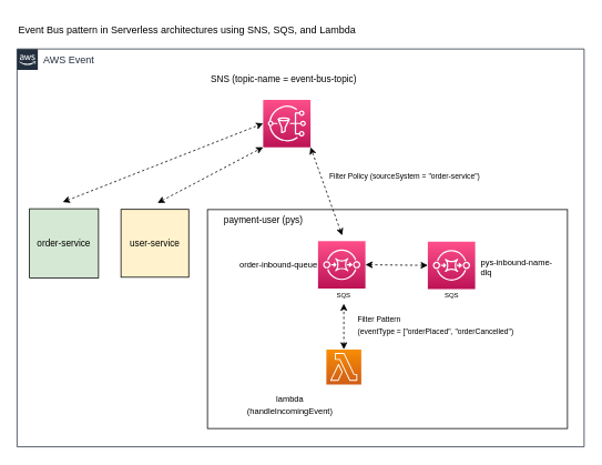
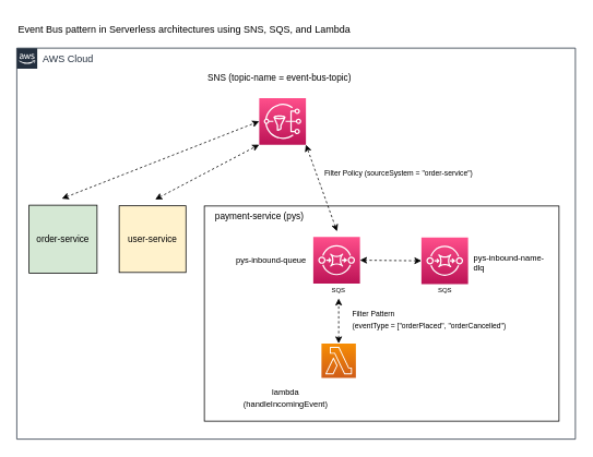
  <mxCell id="0" />
  <mxCell id="1" parent="0" />
- <mxCell id="2" value="AWS Event" style="points=[[0,0],[0.25,0],[0.5,0],[0.75,0],[1,0],[1,0.25],[1,0.5],[1,0.75],[1,1],[0.75,1],[0.5,1],[0.25,1],[0,1],[0,0.75],[0,0.5],[0,0.25]];outlineConnect=0;gradientColor=none;html=1;whiteSpace=wrap;fontSize=12;fontStyle=0;container=1;pointerEvents=0;collapsible=0;recursiveResize=0;shape=mxgraph.aws4.group;grIcon=mxgraph.aws4.group_aws_cloud_alt;strokeColor=#232F3E;fillColor=none;verticalAlign=top;align=left;spacingLeft=30;fontColor=#232F3E;dashed=0;" parent="1" vertex="1"><mxGeometry x="20" y="58" width="682" height="478" as="geometry" /></mxCell>
+ <mxCell id="2" value="AWS Cloud" style="points=[[0,0],[0.25,0],[0.5,0],[0.75,0],[1,0],[1,0.25],[1,0.5],[1,0.75],[1,1],[0.75,1],[0.5,1],[0.25,1],[0,1],[0,0.75],[0,0.5],[0,0.25]];outlineConnect=0;gradientColor=none;html=1;whiteSpace=wrap;fontSize=12;fontStyle=0;container=1;pointerEvents=0;collapsible=0;recursiveResize=0;shape=mxgraph.aws4.group;grIcon=mxgraph.aws4.group_aws_cloud_alt;strokeColor=#232F3E;fillColor=none;verticalAlign=top;align=left;spacingLeft=30;fontColor=#232F3E;dashed=0;" parent="1" vertex="1"><mxGeometry x="20" y="58" width="682" height="478" as="geometry" /></mxCell>
  <mxCell id="3" value="" style="sketch=0;points=[[0,0,0],[0.25,0,0],[0.5,0,0],[0.75,0,0],[1,0,0],[0,1,0],[0.25,1,0],[0.5,1,0],[0.75,1,0],[1,1,0],[0,0.25,0],[0,0.5,0],[0,0.75,0],[1,0.25,0],[1,0.5,0],[1,0.75,0]];outlineConnect=0;fontColor=#232F3E;gradientColor=#FF4F8B;gradientDirection=north;fillColor=#BC1356;strokeColor=#ffffff;dashed=0;verticalLabelPosition=bottom;verticalAlign=top;align=center;html=1;fontSize=12;fontStyle=0;aspect=fixed;shape=mxgraph.aws4.resourceIcon;resIcon=mxgraph.aws4.sns;" parent="2" vertex="1"><mxGeometry x="296" y="61" width="57" height="57" as="geometry" /></mxCell>
  <mxCell id="4" value="&lt;font style=&quot;font-size: 11px;&quot;&gt;SNS (topic-name = event-bus-topic)&lt;/font&gt;" style="text;html=1;strokeColor=none;fillColor=none;align=center;verticalAlign=middle;whiteSpace=wrap;rounded=0;" parent="2" vertex="1"><mxGeometry x="220.5" y="21" width="200" height="30" as="geometry" /></mxCell>
  <mxCell id="5" value="&lt;font style=&quot;font-size: 11px;&quot;&gt;order-service&lt;/font&gt;" style="whiteSpace=wrap;html=1;aspect=fixed;fillColor=#d5e8d4;" parent="2" vertex="1"><mxGeometry x="15" y="192" width="83" height="83" as="geometry" /></mxCell>
  <mxCell id="6" value="&lt;font style=&quot;font-size: 11px;&quot;&gt;user-service&lt;/font&gt;" style="whiteSpace=wrap;html=1;aspect=fixed;fillColor=#fff2cc;" parent="2" vertex="1"><mxGeometry x="125" y="192.75" width="81.5" height="81.5" as="geometry" /></mxCell>
  <mxCell id="7" value="" style="rounded=0;whiteSpace=wrap;html=1;fillColor=none;" parent="2" vertex="1"><mxGeometry x="229" y="193" width="433" height="263" as="geometry" /></mxCell>
  <mxCell id="8" value="" style="sketch=0;points=[[0,0,0],[0.25,0,0],[0.5,0,0],[0.75,0,0],[1,0,0],[0,1,0],[0.25,1,0],[0.5,1,0],[0.75,1,0],[1,1,0],[0,0.25,0],[0,0.5,0],[0,0.75,0],[1,0.25,0],[1,0.5,0],[1,0.75,0]];outlineConnect=0;fontColor=#232F3E;gradientColor=#FF4F8B;gradientDirection=north;fillColor=#BC1356;strokeColor=#ffffff;dashed=0;verticalLabelPosition=bottom;verticalAlign=top;align=center;html=1;fontSize=12;fontStyle=0;aspect=fixed;shape=mxgraph.aws4.resourceIcon;resIcon=mxgraph.aws4.sqs;" parent="2" vertex="1"><mxGeometry x="362" y="230.75" width="57" height="57" as="geometry" /></mxCell>
  <mxCell id="9" value="" style="endArrow=classic;startArrow=classic;html=1;rounded=0;dashed=1;entryX=0.5;entryY=1;entryDx=0;entryDy=0;exitX=0.5;exitY=0;exitDx=0;exitDy=0;exitPerimeter=0;" parent="2" source="21" target="18" edge="1"><mxGeometry width="50" height="50" relative="1" as="geometry"><mxPoint x="334" y="362" as="sourcePoint" /><mxPoint x="379" y="301" as="targetPoint" /></mxGeometry></mxCell>
- <mxCell id="10" value="&lt;font style=&quot;font-size: 11px;&quot;&gt;payment-user (pys)&lt;/font&gt;" style="text;html=1;strokeColor=none;fillColor=none;align=center;verticalAlign=middle;whiteSpace=wrap;rounded=0;" parent="2" vertex="1"><mxGeometry x="235" y="190" width="123" height="30" as="geometry" /></mxCell>
+ <mxCell id="10" value="&lt;font style=&quot;font-size: 11px;&quot;&gt;payment-service (pys)&lt;/font&gt;" style="text;html=1;strokeColor=none;fillColor=none;align=center;verticalAlign=middle;whiteSpace=wrap;rounded=0;" parent="2" vertex="1"><mxGeometry x="235" y="190" width="123" height="30" as="geometry" /></mxCell>
  <mxCell id="11" value="" style="endArrow=classic;startArrow=classic;html=1;rounded=0;entryX=0;entryY=0.5;entryDx=0;entryDy=0;entryPerimeter=0;dashed=1;" parent="2" target="3" edge="1"><mxGeometry width="50" height="50" relative="1" as="geometry"><mxPoint x="55" y="184" as="sourcePoint" /><mxPoint x="90" y="130" as="targetPoint" /></mxGeometry></mxCell>
  <mxCell id="12" value="" style="endArrow=classic;startArrow=classic;html=1;rounded=0;entryX=0;entryY=1;entryDx=0;entryDy=0;entryPerimeter=0;dashed=1;" parent="2" target="3" edge="1"><mxGeometry width="50" height="50" relative="1" as="geometry"><mxPoint x="169" y="185" as="sourcePoint" /><mxPoint x="242" y="154" as="targetPoint" /></mxGeometry></mxCell>
  <mxCell id="13" value="" style="endArrow=classic;startArrow=classic;html=1;rounded=0;entryX=1;entryY=1;entryDx=0;entryDy=0;entryPerimeter=0;dashed=1;strokeColor=default;movable=1;resizable=1;rotatable=1;deletable=1;editable=1;locked=0;connectable=1;" parent="2" target="3" edge="1"><mxGeometry width="50" height="50" relative="1" as="geometry"><mxPoint x="391" y="224" as="sourcePoint" /><mxPoint x="440.5" y="107" as="targetPoint" /></mxGeometry></mxCell>
- <mxCell id="14" value="&lt;div style=&quot;font-size: 10px;&quot;&gt;&lt;font style=&quot;font-size: 10px;&quot;&gt;order-inbound-queue&lt;/font&gt;&lt;/div&gt;" style="text;html=1;strokeColor=none;fillColor=none;align=left;verticalAlign=middle;whiteSpace=wrap;rounded=0;strokeWidth=0;fontSize=11;" parent="2" vertex="1"><mxGeometry x="266" y="244.25" width="99.5" height="30" as="geometry" /></mxCell>
+ <mxCell id="14" value="&lt;div style=&quot;font-size: 10px;&quot;&gt;&lt;font style=&quot;font-size: 10px;&quot;&gt;pys-inbound-queue&lt;/font&gt;&lt;/div&gt;" style="text;html=1;strokeColor=none;fillColor=none;align=left;verticalAlign=middle;whiteSpace=wrap;rounded=0;strokeWidth=0;fontSize=11;" parent="2" vertex="1"><mxGeometry x="266" y="244.25" width="99.5" height="30" as="geometry" /></mxCell>
  <mxCell id="15" value="" style="sketch=0;points=[[0,0,0],[0.25,0,0],[0.5,0,0],[0.75,0,0],[1,0,0],[0,1,0],[0.25,1,0],[0.5,1,0],[0.75,1,0],[1,1,0],[0,0.25,0],[0,0.5,0],[0,0.75,0],[1,0.25,0],[1,0.5,0],[1,0.75,0]];outlineConnect=0;fontColor=#232F3E;gradientColor=#FF4F8B;gradientDirection=north;fillColor=#BC1356;strokeColor=#ffffff;dashed=0;verticalLabelPosition=bottom;verticalAlign=top;align=center;html=1;fontSize=12;fontStyle=0;aspect=fixed;shape=mxgraph.aws4.resourceIcon;resIcon=mxgraph.aws4.sqs;" parent="2" vertex="1"><mxGeometry x="494" y="231.5" width="57" height="57" as="geometry" /></mxCell>
  <mxCell id="16" value="" style="endArrow=classic;startArrow=classic;html=1;rounded=0;dashed=1;exitX=0;exitY=0.5;exitDx=0;exitDy=0;exitPerimeter=0;entryX=1;entryY=0.5;entryDx=0;entryDy=0;entryPerimeter=0;" parent="2" source="15" target="8" edge="1"><mxGeometry width="50" height="50" relative="1" as="geometry"><mxPoint x="417" y="305" as="sourcePoint" /><mxPoint x="417" y="334" as="targetPoint" /></mxGeometry></mxCell>
  <mxCell id="17" value="SQS" style="text;html=1;strokeColor=none;fillColor=none;align=center;verticalAlign=middle;whiteSpace=wrap;rounded=0;fontSize=8;" parent="2" vertex="1"><mxGeometry x="501.5" y="285" width="42" height="21" as="geometry" /></mxCell>
  <mxCell id="18" value="SQS" style="text;html=1;strokeColor=none;fillColor=none;align=center;verticalAlign=middle;whiteSpace=wrap;rounded=0;fontSize=8;" parent="2" vertex="1"><mxGeometry x="372" y="285" width="42" height="21" as="geometry" /></mxCell>
  <mxCell id="19" value="&lt;div style=&quot;font-size: 10px;&quot;&gt;&lt;font style=&quot;font-size: 10px;&quot;&gt;pys-inbound-name-dlq&lt;/font&gt;&lt;/div&gt;" style="text;html=1;strokeColor=none;fillColor=none;align=left;verticalAlign=middle;whiteSpace=wrap;rounded=0;strokeWidth=0;fontSize=11;" parent="2" vertex="1"><mxGeometry x="556" y="247" width="94" height="30" as="geometry" /></mxCell>
  <mxCell id="20" value="&lt;font style=&quot;font-size: 9px;&quot;&gt;Filter Policy (sourceSystem = &quot;order-service&quot;)&lt;/font&gt;" style="text;html=1;strokeColor=none;fillColor=none;align=center;verticalAlign=middle;whiteSpace=wrap;rounded=0;" parent="2" vertex="1"><mxGeometry x="362" y="141" width="209" height="22" as="geometry" /></mxCell>
  <mxCell id="21" value="" style="sketch=0;points=[[0,0,0],[0.25,0,0],[0.5,0,0],[0.75,0,0],[1,0,0],[0,1,0],[0.25,1,0],[0.5,1,0],[0.75,1,0],[1,1,0],[0,0.25,0],[0,0.5,0],[0,0.75,0],[1,0.25,0],[1,0.5,0],[1,0.75,0]];outlineConnect=0;fontColor=#232F3E;gradientColor=#F78E04;gradientDirection=north;fillColor=#D05C17;strokeColor=#ffffff;dashed=0;verticalLabelPosition=bottom;verticalAlign=top;align=center;html=1;fontSize=12;fontStyle=0;aspect=fixed;shape=mxgraph.aws4.resourceIcon;resIcon=mxgraph.aws4.lambda;" parent="2" vertex="1"><mxGeometry x="372" y="361" width="42" height="42" as="geometry" /></mxCell>
  <mxCell id="22" value="&lt;font style=&quot;font-size: 10px;&quot;&gt;lambda &lt;font style=&quot;font-size: 10px;&quot;&gt;(handleIncomingEvent)&lt;/font&gt;&lt;/font&gt;" style="text;html=1;strokeColor=none;fillColor=none;align=center;verticalAlign=middle;whiteSpace=wrap;rounded=0;" parent="2" vertex="1"><mxGeometry x="260.5" y="412" width="135" height="30" as="geometry" /></mxCell>
  <mxCell id="23" value="&lt;div align=&quot;left&quot;&gt;&lt;font style=&quot;font-size: 9px;&quot;&gt;Filter Pattern &lt;br&gt;&lt;/font&gt;&lt;/div&gt;&lt;div align=&quot;left&quot;&gt;&lt;font style=&quot;font-size: 9px;&quot;&gt;(eventType = [&quot;orderPlaced&quot;, &lt;/font&gt;&lt;font style=&quot;font-size: 9px;&quot;&gt;&quot;orderCancelled&lt;/font&gt;&lt;font style=&quot;font-size: 9px;&quot;&gt;&quot;)&lt;/font&gt;&lt;/div&gt;" style="text;html=1;strokeColor=none;fillColor=none;align=left;verticalAlign=middle;whiteSpace=wrap;rounded=0;" parent="2" vertex="1"><mxGeometry x="408" y="308" width="196" height="45" as="geometry" /></mxCell>
  <mxCell id="24" value="Event Bus pattern in Serverless architectures using SNS, SQS, and Lambda" style="text;html=1;strokeColor=none;fillColor=none;align=left;verticalAlign=middle;whiteSpace=wrap;rounded=0;" parent="1" vertex="1"><mxGeometry x="20" y="20" width="424" height="30" as="geometry" /></mxCell>
